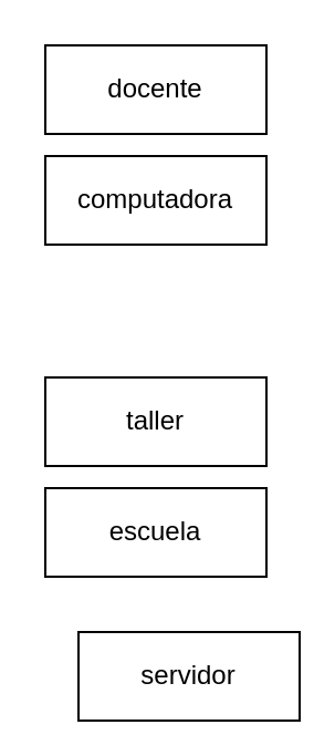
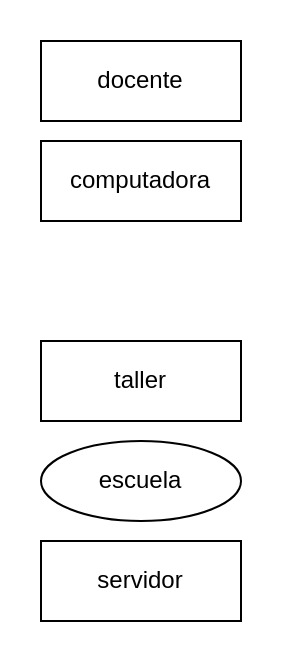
  <mxCell id="0" />
  <mxCell id="1" parent="0" />
  <mxCell id="2" value="docente" style="whiteSpace=wrap;html=1;align=center;" vertex="1" parent="1"><mxGeometry x="20" y="20" width="100" height="40" as="geometry" /></mxCell>
  <mxCell id="3" value="computadora" style="whiteSpace=wrap;html=1;align=center;" vertex="1" parent="1"><mxGeometry x="20" y="70" width="100" height="40" as="geometry" /></mxCell>
  <mxCell id="4" value="taller" style="whiteSpace=wrap;html=1;align=center;" vertex="1" parent="1"><mxGeometry x="20" y="170" width="100" height="40" as="geometry" /></mxCell>
- <mxCell id="5" value="escuela" style="whiteSpace=wrap;html=1;align=center;" vertex="1" parent="1"><mxGeometry x="20" y="220" width="100" height="40" as="geometry" /></mxCell>
- <mxCell id="6" value="servidor" style="whiteSpace=wrap;html=1;align=center;" vertex="1" parent="1"><mxGeometry x="35" y="285" width="100" height="40" as="geometry" /></mxCell>
+ <mxCell id="5" value="escuela" style="ellipse;whiteSpace=wrap;html=1;align=center;" vertex="1" parent="1"><mxGeometry x="20" y="220" width="100" height="40" as="geometry" /></mxCell>
+ <mxCell id="6" value="servidor" style="whiteSpace=wrap;html=1;align=center;" vertex="1" parent="1"><mxGeometry x="20" y="270" width="100" height="40" as="geometry" /></mxCell>
